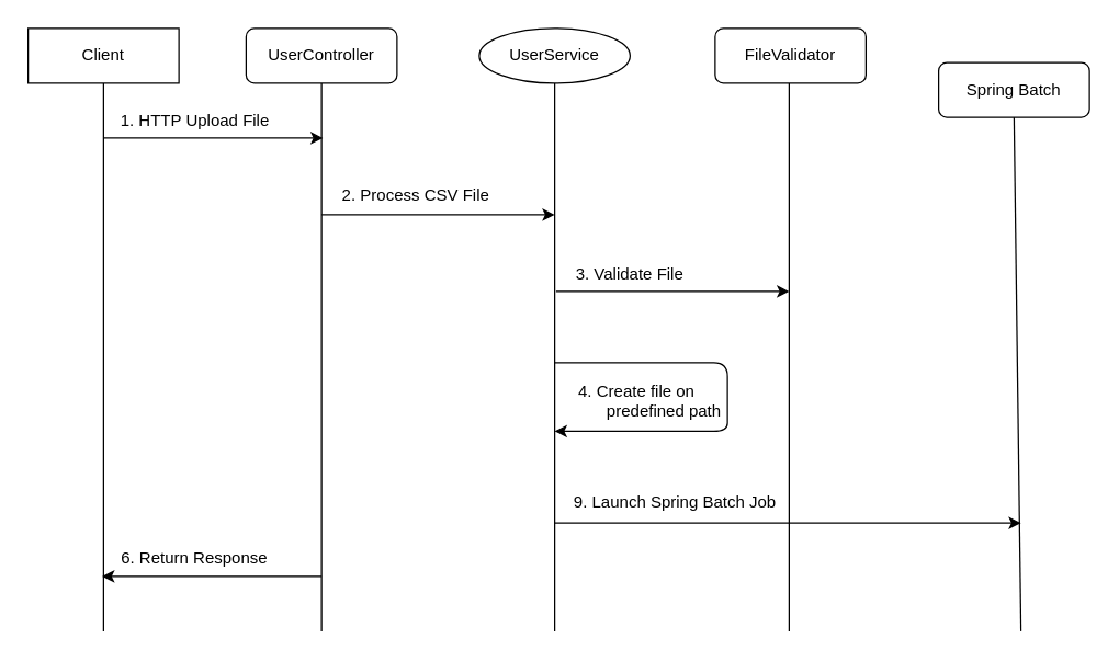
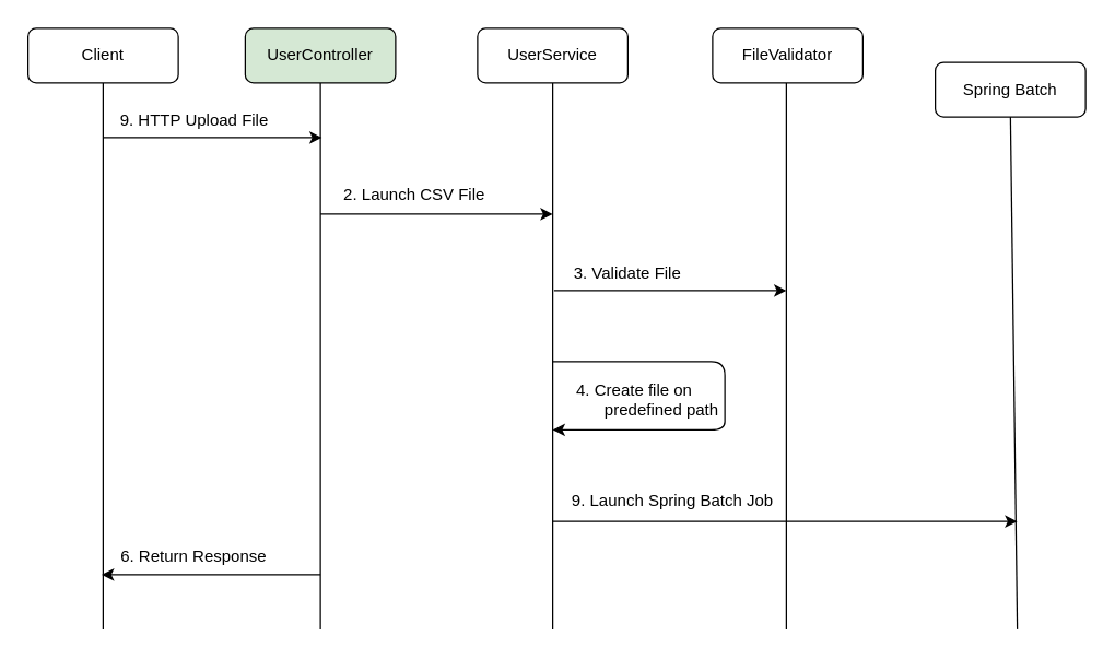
  <mxCell id="0" />
  <mxCell id="1" parent="0" />
- <mxCell id="2" value="Client" style="whiteSpace=wrap;html=1;fontSize=12;glass=0;strokeWidth=1;shadow=0;rounded=0;" parent="1" vertex="1"><mxGeometry x="20" y="20" width="110" height="40" as="geometry" /></mxCell>
- <mxCell id="3" value="UserController" style="rounded=1;whiteSpace=wrap;html=1;fontSize=12;glass=0;strokeWidth=1;shadow=0;" parent="1" vertex="1"><mxGeometry x="179" y="20" width="110" height="40" as="geometry" /></mxCell>
+ <mxCell id="2" value="Client" style="rounded=1;whiteSpace=wrap;html=1;fontSize=12;glass=0;strokeWidth=1;shadow=0;" parent="1" vertex="1"><mxGeometry x="20" y="20" width="110" height="40" as="geometry" /></mxCell>
+ <mxCell id="3" value="UserController" style="rounded=1;whiteSpace=wrap;html=1;fontSize=12;glass=0;strokeWidth=1;shadow=0;fillColor=#d5e8d4;" parent="1" vertex="1"><mxGeometry x="179" y="20" width="110" height="40" as="geometry" /></mxCell>
  <mxCell id="4" value="FileValidator" style="rounded=1;whiteSpace=wrap;html=1;fontSize=12;glass=0;strokeWidth=1;shadow=0;" parent="1" vertex="1"><mxGeometry x="521" y="20" width="110" height="40" as="geometry" /></mxCell>
- <mxCell id="5" value="UserService" style="ellipse;whiteSpace=wrap;html=1;fontSize=12;glass=0;strokeWidth=1;shadow=0;" parent="1" vertex="1"><mxGeometry x="349" y="20" width="110" height="40" as="geometry" /></mxCell>
+ <mxCell id="5" value="UserService" style="rounded=1;whiteSpace=wrap;html=1;fontSize=12;glass=0;strokeWidth=1;shadow=0;" parent="1" vertex="1"><mxGeometry x="349" y="20" width="110" height="40" as="geometry" /></mxCell>
  <mxCell id="6" value="Spring Batch" style="rounded=1;whiteSpace=wrap;html=1;fontSize=12;glass=0;strokeWidth=1;shadow=0;" vertex="1" parent="1"><mxGeometry x="684" y="45" width="110" height="40" as="geometry" /></mxCell>
  <mxCell id="7" value="" style="endArrow=none;html=1;entryX=0.5;entryY=1;entryDx=0;entryDy=0;" edge="1" parent="1" target="2"><mxGeometry width="50" height="50" relative="1" as="geometry"><mxPoint x="75" y="460" as="sourcePoint" /><mxPoint x="440" y="340" as="targetPoint" /></mxGeometry></mxCell>
  <mxCell id="8" value="" style="endArrow=none;html=1;entryX=0.5;entryY=1;entryDx=0;entryDy=0;" edge="1" parent="1" target="3"><mxGeometry width="50" height="50" relative="1" as="geometry"><mxPoint x="234" y="460" as="sourcePoint" /><mxPoint x="85" y="70" as="targetPoint" /></mxGeometry></mxCell>
  <mxCell id="9" value="" style="endArrow=none;html=1;entryX=0.5;entryY=1;entryDx=0;entryDy=0;" edge="1" parent="1" target="5"><mxGeometry width="50" height="50" relative="1" as="geometry"><mxPoint x="404" y="460" as="sourcePoint" /><mxPoint x="95" y="80" as="targetPoint" /></mxGeometry></mxCell>
  <mxCell id="10" value="" style="endArrow=none;html=1;entryX=0.5;entryY=1;entryDx=0;entryDy=0;" edge="1" parent="1"><mxGeometry width="50" height="50" relative="1" as="geometry"><mxPoint x="575" y="460" as="sourcePoint" /><mxPoint x="575" y="60" as="targetPoint" /></mxGeometry></mxCell>
  <mxCell id="11" value="" style="endArrow=none;html=1;entryX=0.5;entryY=1;entryDx=0;entryDy=0;" edge="1" parent="1" target="6"><mxGeometry width="50" height="50" relative="1" as="geometry"><mxPoint x="744" y="460" as="sourcePoint" /><mxPoint x="152" y="100" as="targetPoint" /></mxGeometry></mxCell>
  <mxCell id="12" value="" style="endArrow=classic;html=1;" edge="1" parent="1"><mxGeometry width="50" height="50" relative="1" as="geometry"><mxPoint x="75" y="100" as="sourcePoint" /><mxPoint x="235" y="100" as="targetPoint" /></mxGeometry></mxCell>
- <mxCell id="13" value="1.&lt;span style=&quot;white-space: pre&quot;&gt; &lt;/span&gt;HTTP Upload File" style="text;html=1;strokeColor=none;fillColor=none;align=center;verticalAlign=middle;whiteSpace=wrap;rounded=0;" vertex="1" parent="1"><mxGeometry x="77" y="78" width="130" height="20" as="geometry" /></mxCell>
+ <mxCell id="13" value="9.&lt;span style=&quot;white-space: pre&quot;&gt; &lt;/span&gt;HTTP Upload File" style="text;html=1;strokeColor=none;fillColor=none;align=center;verticalAlign=middle;whiteSpace=wrap;rounded=0;" vertex="1" parent="1"><mxGeometry x="77" y="78" width="130" height="20" as="geometry" /></mxCell>
  <mxCell id="14" value="" style="endArrow=classic;html=1;" edge="1" parent="1"><mxGeometry width="50" height="50" relative="1" as="geometry"><mxPoint x="234" y="156" as="sourcePoint" /><mxPoint x="404" y="156" as="targetPoint" /></mxGeometry></mxCell>
- <mxCell id="15" value="2.&lt;span style=&quot;white-space: pre&quot;&gt; &lt;/span&gt;Process CSV File" style="text;html=1;strokeColor=none;fillColor=none;align=center;verticalAlign=middle;whiteSpace=wrap;rounded=0;" vertex="1" parent="1"><mxGeometry x="233" y="132" width="140" height="20" as="geometry" /></mxCell>
+ <mxCell id="15" value="2.&lt;span style=&quot;white-space: pre&quot;&gt; &lt;/span&gt;Launch CSV File" style="text;html=1;strokeColor=none;fillColor=none;align=center;verticalAlign=middle;whiteSpace=wrap;rounded=0;" vertex="1" parent="1"><mxGeometry x="233" y="132" width="140" height="20" as="geometry" /></mxCell>
  <mxCell id="16" value="" style="endArrow=classic;html=1;" edge="1" parent="1"><mxGeometry width="50" height="50" relative="1" as="geometry"><mxPoint x="405" y="212" as="sourcePoint" /><mxPoint x="575" y="212" as="targetPoint" /></mxGeometry></mxCell>
  <mxCell id="17" value="3.&lt;span style=&quot;white-space: pre&quot;&gt; &lt;/span&gt;Validate File" style="text;html=1;strokeColor=none;fillColor=none;align=center;verticalAlign=middle;whiteSpace=wrap;rounded=0;" vertex="1" parent="1"><mxGeometry x="394" y="190" width="130" height="20" as="geometry" /></mxCell>
  <mxCell id="18" value="" style="endArrow=classic;html=1;" edge="1" parent="1"><mxGeometry width="50" height="50" relative="1" as="geometry"><mxPoint x="404" y="264" as="sourcePoint" /><mxPoint x="404" y="314" as="targetPoint" /><Array as="points"><mxPoint x="454" y="264" /><mxPoint x="530" y="264" /><mxPoint x="530" y="292" /><mxPoint x="530" y="314" /><mxPoint x="454" y="314" /></Array></mxGeometry></mxCell>
  <mxCell id="19" value="4.&lt;span style=&quot;white-space: pre&quot;&gt; &lt;/span&gt;Create&amp;nbsp;file on &lt;br&gt;&amp;nbsp; &amp;nbsp; &amp;nbsp; &amp;nbsp; &amp;nbsp; &amp;nbsp; &amp;nbsp;predefined path&amp;nbsp;" style="text;html=1;strokeColor=none;fillColor=none;align=center;verticalAlign=middle;whiteSpace=wrap;rounded=0;" vertex="1" parent="1"><mxGeometry x="394" y="272" width="140" height="40" as="geometry" /></mxCell>
  <mxCell id="20" value="" style="endArrow=classic;html=1;" edge="1" parent="1"><mxGeometry width="50" height="50" relative="1" as="geometry"><mxPoint x="404" y="381" as="sourcePoint" /><mxPoint x="744" y="381" as="targetPoint" /></mxGeometry></mxCell>
  <mxCell id="21" value="9.&lt;span style=&quot;white-space: pre&quot;&gt; &lt;/span&gt;Launch Spring Batch Job&lt;span&gt;&lt;/span&gt;" style="text;html=1;strokeColor=none;fillColor=none;align=center;verticalAlign=middle;whiteSpace=wrap;rounded=0;" vertex="1" parent="1"><mxGeometry x="402" y="356" width="180" height="20" as="geometry" /></mxCell>
  <mxCell id="22" value="" style="endArrow=classic;html=1;" edge="1" parent="1"><mxGeometry width="50" height="50" relative="1" as="geometry"><mxPoint x="234" y="420" as="sourcePoint" /><mxPoint x="74" y="420" as="targetPoint" /></mxGeometry></mxCell>
  <mxCell id="23" value="6.&lt;span style=&quot;white-space: pre&quot;&gt; &lt;/span&gt;Return Response" style="text;html=1;strokeColor=none;fillColor=none;align=center;verticalAlign=middle;whiteSpace=wrap;rounded=0;" vertex="1" parent="1"><mxGeometry x="80" y="397" width="123" height="20" as="geometry" /></mxCell>
